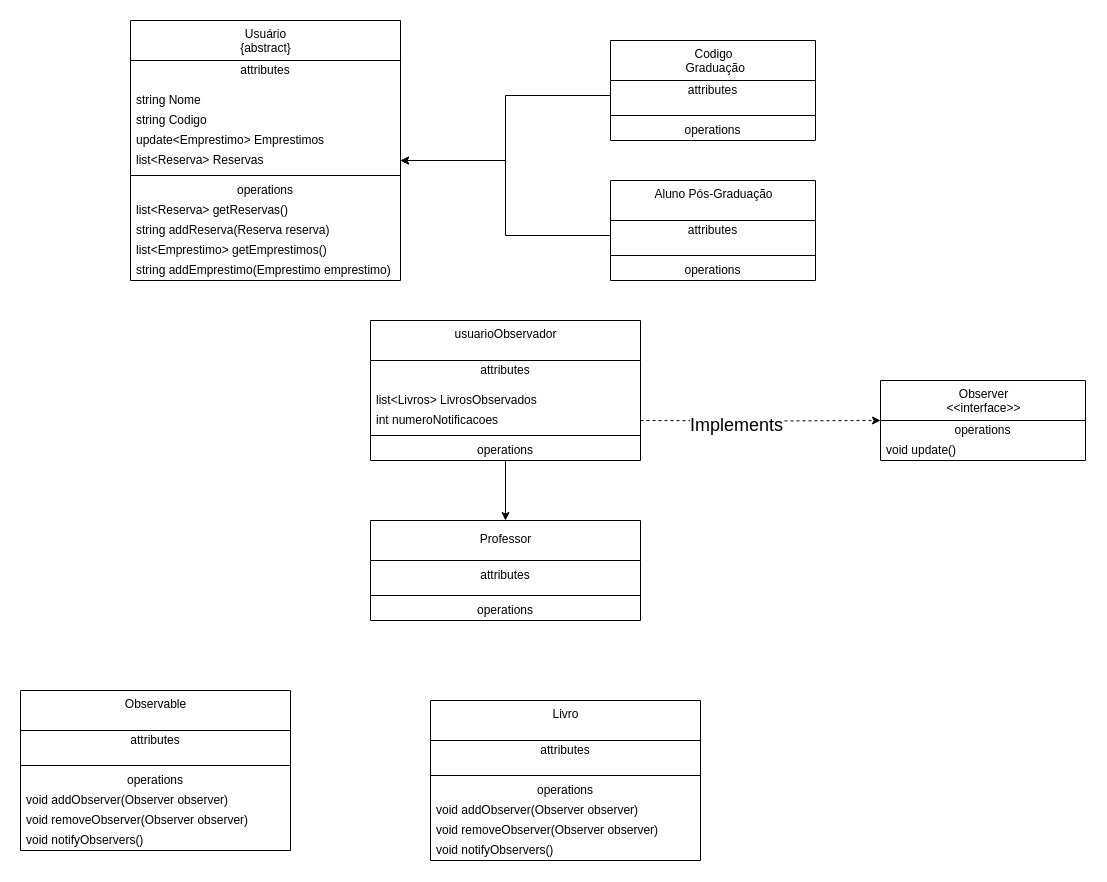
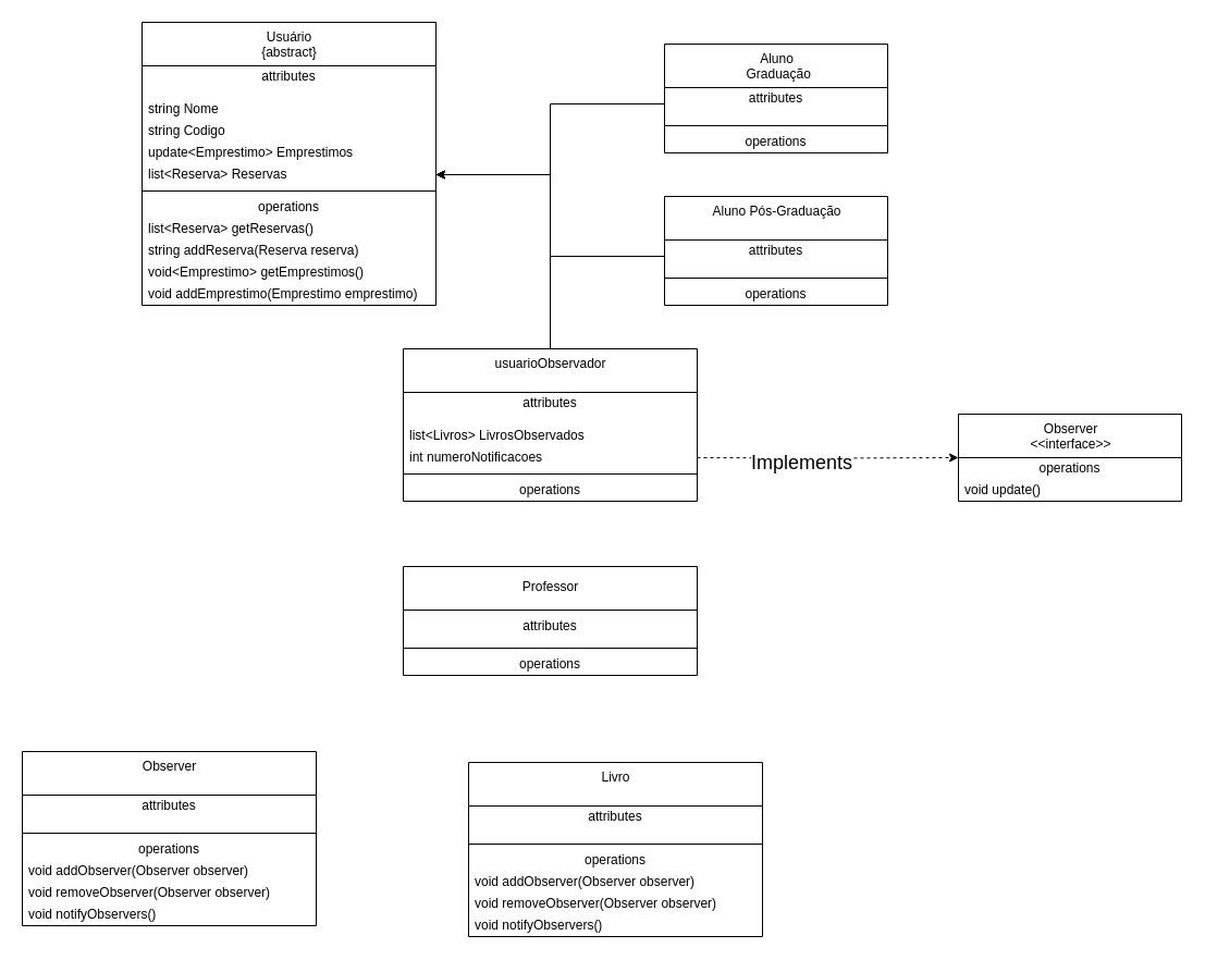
  <mxCell id="0" />
  <mxCell id="1" parent="0" />
  <mxCell id="2" value="&lt;div&gt;Usuário&lt;/div&gt;&lt;div&gt;{abstract}&lt;br&gt;&lt;/div&gt;" style="swimlane;fontStyle=0;align=center;verticalAlign=top;childLayout=stackLayout;horizontal=1;startSize=40;horizontalStack=0;resizeParent=1;resizeParentMax=0;resizeLast=0;collapsible=0;marginBottom=0;html=1;swimlaneLine=1;strokeColor=default;fillColor=default;" vertex="1" parent="1"><mxGeometry x="130" y="20" width="270" height="260" as="geometry" /></mxCell>
  <mxCell id="3" value="&lt;div&gt;attributes&lt;/div&gt;&lt;div&gt;&lt;br&gt;&lt;/div&gt;&lt;div&gt;&lt;br&gt;&lt;/div&gt;&lt;div&gt;&lt;br&gt;&lt;/div&gt;&lt;div&gt;&lt;br&gt;&lt;/div&gt;" style="text;html=1;strokeColor=none;fillColor=none;align=center;verticalAlign=middle;spacingLeft=4;spacingRight=4;overflow=hidden;rotatable=0;points=[[0,0.5],[1,0.5]];portConstraint=eastwest;" vertex="1" parent="2"><mxGeometry y="40" width="270" height="30" as="geometry" /></mxCell>
  <mxCell id="4" value="string Nome" style="text;html=1;strokeColor=none;fillColor=none;align=left;verticalAlign=middle;spacingLeft=4;spacingRight=4;overflow=hidden;rotatable=0;points=[[0,0.5],[1,0.5]];portConstraint=eastwest;" vertex="1" parent="2"><mxGeometry y="70" width="270" height="20" as="geometry" /></mxCell>
  <mxCell id="5" value="string Codigo" style="text;html=1;strokeColor=none;fillColor=none;align=left;verticalAlign=middle;spacingLeft=4;spacingRight=4;overflow=hidden;rotatable=0;points=[[0,0.5],[1,0.5]];portConstraint=eastwest;" vertex="1" parent="2"><mxGeometry y="90" width="270" height="20" as="geometry" /></mxCell>
  <mxCell id="6" value="update&amp;lt;Emprestimo&amp;gt; Emprestimos" style="text;html=1;strokeColor=none;fillColor=none;align=left;verticalAlign=middle;spacingLeft=4;spacingRight=4;overflow=hidden;rotatable=0;points=[[0,0.5],[1,0.5]];portConstraint=eastwest;" vertex="1" parent="2"><mxGeometry y="110" width="270" height="20" as="geometry" /></mxCell>
  <mxCell id="7" value="list&amp;lt;Reserva&amp;gt; Reservas" style="text;html=1;strokeColor=none;fillColor=none;align=left;verticalAlign=middle;spacingLeft=4;spacingRight=4;overflow=hidden;rotatable=0;points=[[0,0.5],[1,0.5]];portConstraint=eastwest;" vertex="1" parent="2"><mxGeometry y="130" width="270" height="20" as="geometry" /></mxCell>
  <mxCell id="8" value="" style="line;strokeWidth=1;fillColor=none;align=left;verticalAlign=middle;spacingTop=-1;spacingLeft=3;spacingRight=3;rotatable=0;labelPosition=right;points=[];portConstraint=eastwest;" vertex="1" parent="2"><mxGeometry y="150" width="270" height="10" as="geometry" /></mxCell>
  <mxCell id="9" value="operations" style="text;html=1;strokeColor=none;fillColor=none;align=center;verticalAlign=middle;spacingLeft=4;spacingRight=4;overflow=hidden;rotatable=0;points=[[0,0.5],[1,0.5]];portConstraint=eastwest;" vertex="1" parent="2"><mxGeometry y="160" width="270" height="20" as="geometry" /></mxCell>
  <mxCell id="10" value="list&amp;lt;Reserva&amp;gt; getReservas()" style="text;html=1;strokeColor=none;fillColor=none;align=left;verticalAlign=middle;spacingLeft=4;spacingRight=4;overflow=hidden;rotatable=0;points=[[0,0.5],[1,0.5]];portConstraint=eastwest;" vertex="1" parent="2"><mxGeometry y="180" width="270" height="20" as="geometry" /></mxCell>
  <mxCell id="11" value="string addReserva(Reserva reserva)" style="text;html=1;strokeColor=none;fillColor=none;align=left;verticalAlign=middle;spacingLeft=4;spacingRight=4;overflow=hidden;rotatable=0;points=[[0,0.5],[1,0.5]];portConstraint=eastwest;" vertex="1" parent="2"><mxGeometry y="200" width="270" height="20" as="geometry" /></mxCell>
- <mxCell id="12" value="list&amp;lt;Emprestimo&amp;gt; getEmprestimos()" style="text;html=1;strokeColor=none;fillColor=none;align=left;verticalAlign=middle;spacingLeft=4;spacingRight=4;overflow=hidden;rotatable=0;points=[[0,0.5],[1,0.5]];portConstraint=eastwest;" vertex="1" parent="2"><mxGeometry y="220" width="270" height="20" as="geometry" /></mxCell>
- <mxCell id="13" value="string addEmprestimo(Emprestimo emprestimo)" style="text;html=1;strokeColor=none;fillColor=none;align=left;verticalAlign=middle;spacingLeft=4;spacingRight=4;overflow=hidden;rotatable=0;points=[[0,0.5],[1,0.5]];portConstraint=eastwest;" vertex="1" parent="2"><mxGeometry y="240" width="270" height="20" as="geometry" /></mxCell>
+ <mxCell id="12" value="void&amp;lt;Emprestimo&amp;gt; getEmprestimos()" style="text;html=1;strokeColor=none;fillColor=none;align=left;verticalAlign=middle;spacingLeft=4;spacingRight=4;overflow=hidden;rotatable=0;points=[[0,0.5],[1,0.5]];portConstraint=eastwest;" vertex="1" parent="2"><mxGeometry y="220" width="270" height="20" as="geometry" /></mxCell>
+ <mxCell id="13" value="void addEmprestimo(Emprestimo emprestimo)" style="text;html=1;strokeColor=none;fillColor=none;align=left;verticalAlign=middle;spacingLeft=4;spacingRight=4;overflow=hidden;rotatable=0;points=[[0,0.5],[1,0.5]];portConstraint=eastwest;" vertex="1" parent="2"><mxGeometry y="240" width="270" height="20" as="geometry" /></mxCell>
  <mxCell id="14" style="edgeStyle=orthogonalEdgeStyle;rounded=0;orthogonalLoop=1;jettySize=auto;html=1;entryX=1;entryY=0.5;entryDx=0;entryDy=0;exitX=0;exitY=0.5;exitDx=0;exitDy=0;" edge="1" parent="1" source="16" target="7"><mxGeometry relative="1" as="geometry" /></mxCell>
- <mxCell id="15" value="&lt;div&gt;Codigo&lt;br&gt;&lt;/div&gt;&amp;nbsp;Graduação" style="swimlane;fontStyle=0;align=center;verticalAlign=top;childLayout=stackLayout;horizontal=1;startSize=40;horizontalStack=0;resizeParent=1;resizeParentMax=0;resizeLast=0;collapsible=0;marginBottom=0;html=1;swimlaneLine=1;strokeColor=default;fillColor=default;" vertex="1" parent="1"><mxGeometry x="610" y="40" width="205" height="100" as="geometry" /></mxCell>
+ <mxCell id="15" value="&lt;div&gt;Aluno&lt;br&gt;&lt;/div&gt;&amp;nbsp;Graduação" style="swimlane;fontStyle=0;align=center;verticalAlign=top;childLayout=stackLayout;horizontal=1;startSize=40;horizontalStack=0;resizeParent=1;resizeParentMax=0;resizeLast=0;collapsible=0;marginBottom=0;html=1;swimlaneLine=1;strokeColor=default;fillColor=default;" vertex="1" parent="1"><mxGeometry x="610" y="40" width="205" height="100" as="geometry" /></mxCell>
  <mxCell id="16" value="&lt;div&gt;attributes&lt;/div&gt;&lt;div&gt;&lt;br&gt;&lt;/div&gt;&lt;div&gt;&lt;br&gt;&lt;/div&gt;&lt;div&gt;&lt;br&gt;&lt;/div&gt;&lt;div&gt;&lt;br&gt;&lt;/div&gt;" style="text;html=1;strokeColor=none;fillColor=none;align=center;verticalAlign=middle;spacingLeft=4;spacingRight=4;overflow=hidden;rotatable=0;points=[[0,0.5],[1,0.5]];portConstraint=eastwest;" vertex="1" parent="15"><mxGeometry y="40" width="205" height="30" as="geometry" /></mxCell>
  <mxCell id="17" value="" style="line;strokeWidth=1;fillColor=none;align=left;verticalAlign=middle;spacingTop=-1;spacingLeft=3;spacingRight=3;rotatable=0;labelPosition=right;points=[];portConstraint=eastwest;" vertex="1" parent="15"><mxGeometry y="70" width="205" height="10" as="geometry" /></mxCell>
  <mxCell id="18" value="operations" style="text;html=1;strokeColor=none;fillColor=none;align=center;verticalAlign=middle;spacingLeft=4;spacingRight=4;overflow=hidden;rotatable=0;points=[[0,0.5],[1,0.5]];portConstraint=eastwest;" vertex="1" parent="15"><mxGeometry y="80" width="205" height="20" as="geometry" /></mxCell>
- <mxCell id="20" style="edgeStyle=orthogonalEdgeStyle;rounded=0;orthogonalLoop=1;jettySize=auto;html=1;fontSize=18;" edge="1" parent="1" source="21" target="37"><mxGeometry relative="1" as="geometry" /></mxCell>
+ <mxCell id="19" style="edgeStyle=orthogonalEdgeStyle;rounded=0;orthogonalLoop=1;jettySize=auto;html=1;entryX=1;entryY=0.5;entryDx=0;entryDy=0;" edge="1" parent="1" source="21" target="7"><mxGeometry relative="1" as="geometry" /></mxCell>
  <mxCell id="21" value="usuarioObservador" style="swimlane;fontStyle=0;align=center;verticalAlign=top;childLayout=stackLayout;horizontal=1;startSize=40;horizontalStack=0;resizeParent=1;resizeParentMax=0;resizeLast=0;collapsible=0;marginBottom=0;html=1;swimlaneLine=1;strokeColor=default;fillColor=default;" vertex="1" parent="1"><mxGeometry x="370" y="320" width="270" height="140" as="geometry" /></mxCell>
  <mxCell id="22" value="&lt;div&gt;attributes&lt;/div&gt;&lt;div&gt;&lt;br&gt;&lt;/div&gt;&lt;div&gt;&lt;br&gt;&lt;/div&gt;&lt;div&gt;&lt;br&gt;&lt;/div&gt;&lt;div&gt;&lt;br&gt;&lt;/div&gt;" style="text;html=1;strokeColor=none;fillColor=none;align=center;verticalAlign=middle;spacingLeft=4;spacingRight=4;overflow=hidden;rotatable=0;points=[[0,0.5],[1,0.5]];portConstraint=eastwest;" vertex="1" parent="21"><mxGeometry y="40" width="270" height="30" as="geometry" /></mxCell>
  <mxCell id="23" value="list&amp;lt;Livros&amp;gt; LivrosObservados" style="text;html=1;strokeColor=none;fillColor=none;align=left;verticalAlign=middle;spacingLeft=4;spacingRight=4;overflow=hidden;rotatable=0;points=[[0,0.5],[1,0.5]];portConstraint=eastwest;" vertex="1" parent="21"><mxGeometry y="70" width="270" height="20" as="geometry" /></mxCell>
  <mxCell id="24" value="int numeroNotificacoes" style="text;html=1;strokeColor=none;fillColor=none;align=left;verticalAlign=middle;spacingLeft=4;spacingRight=4;overflow=hidden;rotatable=0;points=[[0,0.5],[1,0.5]];portConstraint=eastwest;" vertex="1" parent="21"><mxGeometry y="90" width="270" height="20" as="geometry" /></mxCell>
  <mxCell id="25" value="" style="line;strokeWidth=1;fillColor=none;align=left;verticalAlign=middle;spacingTop=-1;spacingLeft=3;spacingRight=3;rotatable=0;labelPosition=right;points=[];portConstraint=eastwest;" vertex="1" parent="21"><mxGeometry y="110" width="270" height="10" as="geometry" /></mxCell>
  <mxCell id="26" value="operations" style="text;html=1;strokeColor=none;fillColor=none;align=center;verticalAlign=middle;spacingLeft=4;spacingRight=4;overflow=hidden;rotatable=0;points=[[0,0.5],[1,0.5]];portConstraint=eastwest;" vertex="1" parent="21"><mxGeometry y="120" width="270" height="20" as="geometry" /></mxCell>
  <mxCell id="27" value="Aluno Pós-Graduação" style="swimlane;fontStyle=0;align=center;verticalAlign=top;childLayout=stackLayout;horizontal=1;startSize=40;horizontalStack=0;resizeParent=1;resizeParentMax=0;resizeLast=0;collapsible=0;marginBottom=0;html=1;swimlaneLine=1;strokeColor=default;fillColor=default;" vertex="1" parent="1"><mxGeometry x="610" y="180" width="205" height="100" as="geometry" /></mxCell>
  <mxCell id="28" value="&lt;div&gt;attributes&lt;/div&gt;&lt;div&gt;&lt;br&gt;&lt;/div&gt;&lt;div&gt;&lt;br&gt;&lt;/div&gt;&lt;div&gt;&lt;br&gt;&lt;/div&gt;&lt;div&gt;&lt;br&gt;&lt;/div&gt;" style="text;html=1;strokeColor=none;fillColor=none;align=center;verticalAlign=middle;spacingLeft=4;spacingRight=4;overflow=hidden;rotatable=0;points=[[0,0.5],[1,0.5]];portConstraint=eastwest;" vertex="1" parent="27"><mxGeometry y="40" width="205" height="30" as="geometry" /></mxCell>
  <mxCell id="29" value="" style="line;strokeWidth=1;fillColor=none;align=left;verticalAlign=middle;spacingTop=-1;spacingLeft=3;spacingRight=3;rotatable=0;labelPosition=right;points=[];portConstraint=eastwest;" vertex="1" parent="27"><mxGeometry y="70" width="205" height="10" as="geometry" /></mxCell>
  <mxCell id="30" value="operations" style="text;html=1;strokeColor=none;fillColor=none;align=center;verticalAlign=middle;spacingLeft=4;spacingRight=4;overflow=hidden;rotatable=0;points=[[0,0.5],[1,0.5]];portConstraint=eastwest;" vertex="1" parent="27"><mxGeometry y="80" width="205" height="20" as="geometry" /></mxCell>
  <mxCell id="31" style="edgeStyle=orthogonalEdgeStyle;rounded=0;orthogonalLoop=1;jettySize=auto;html=1;entryX=1;entryY=0.5;entryDx=0;entryDy=0;" edge="1" parent="1" source="28" target="7"><mxGeometry relative="1" as="geometry" /></mxCell>
  <mxCell id="32" style="edgeStyle=orthogonalEdgeStyle;rounded=0;orthogonalLoop=1;jettySize=auto;html=1;fontSize=18;dashed=1;entryX=0;entryY=0.5;entryDx=0;entryDy=0;" edge="1" parent="1" target="34"><mxGeometry relative="1" as="geometry"><mxPoint x="640" y="420" as="sourcePoint" /><mxPoint x="890" y="420" as="targetPoint" /></mxGeometry></mxCell>
  <mxCell id="33" value="Implements" style="edgeLabel;html=1;align=center;verticalAlign=middle;resizable=0;points=[];fontSize=18;" vertex="1" connectable="0" parent="32"><mxGeometry x="-0.201" y="-4" relative="1" as="geometry"><mxPoint as="offset" /></mxGeometry></mxCell>
  <mxCell id="34" value="&lt;div&gt;Observer&lt;/div&gt;&lt;div&gt;&amp;lt;&amp;lt;interface&amp;gt;&amp;gt;&lt;br&gt;&lt;/div&gt;" style="swimlane;fontStyle=0;align=center;verticalAlign=top;childLayout=stackLayout;horizontal=1;startSize=40;horizontalStack=0;resizeParent=1;resizeParentMax=0;resizeLast=0;collapsible=0;marginBottom=0;html=1;swimlaneLine=1;strokeColor=default;fillColor=default;" vertex="1" parent="1"><mxGeometry x="880" y="380" width="205" height="80" as="geometry" /></mxCell>
  <mxCell id="35" value="operations" style="text;html=1;strokeColor=none;fillColor=none;align=center;verticalAlign=middle;spacingLeft=4;spacingRight=4;overflow=hidden;rotatable=0;points=[[0,0.5],[1,0.5]];portConstraint=eastwest;" vertex="1" parent="34"><mxGeometry y="40" width="205" height="20" as="geometry" /></mxCell>
  <mxCell id="36" value="void update()" style="text;html=1;strokeColor=none;fillColor=none;align=left;verticalAlign=middle;spacingLeft=4;spacingRight=4;overflow=hidden;rotatable=0;points=[[0,0.5],[1,0.5]];portConstraint=eastwest;" vertex="1" parent="34"><mxGeometry y="60" width="205" height="20" as="geometry" /></mxCell>
  <mxCell id="37" value="&lt;font style=&quot;font-size: 12px;&quot;&gt;Professor&lt;/font&gt;" style="swimlane;fontStyle=0;align=center;verticalAlign=top;childLayout=stackLayout;horizontal=1;startSize=40;horizontalStack=0;resizeParent=1;resizeParentMax=0;resizeLast=0;collapsible=0;marginBottom=0;html=1;swimlaneLine=1;strokeColor=default;fillColor=default;fontSize=18;" vertex="1" parent="1"><mxGeometry x="370" y="520" width="270" height="100" as="geometry" /></mxCell>
  <mxCell id="38" value="&lt;div&gt;attributes&lt;/div&gt;" style="text;html=1;strokeColor=none;fillColor=none;align=center;verticalAlign=middle;spacingLeft=4;spacingRight=4;overflow=hidden;rotatable=0;points=[[0,0.5],[1,0.5]];portConstraint=eastwest;" vertex="1" parent="37"><mxGeometry y="40" width="270" height="30" as="geometry" /></mxCell>
  <mxCell id="39" value="" style="line;strokeWidth=1;fillColor=none;align=left;verticalAlign=middle;spacingTop=-1;spacingLeft=3;spacingRight=3;rotatable=0;labelPosition=right;points=[];portConstraint=eastwest;" vertex="1" parent="37"><mxGeometry y="70" width="270" height="10" as="geometry" /></mxCell>
  <mxCell id="40" value="operations" style="text;html=1;strokeColor=none;fillColor=none;align=center;verticalAlign=middle;spacingLeft=4;spacingRight=4;overflow=hidden;rotatable=0;points=[[0,0.5],[1,0.5]];portConstraint=eastwest;" vertex="1" parent="37"><mxGeometry y="80" width="270" height="20" as="geometry" /></mxCell>
- <mxCell id="41" value="Observable" style="swimlane;fontStyle=0;align=center;verticalAlign=top;childLayout=stackLayout;horizontal=1;startSize=40;horizontalStack=0;resizeParent=1;resizeParentMax=0;resizeLast=0;collapsible=0;marginBottom=0;html=1;swimlaneLine=1;strokeColor=default;fillColor=default;" vertex="1" parent="1"><mxGeometry x="20" y="690" width="270" height="160" as="geometry" /></mxCell>
+ <mxCell id="41" value="Observer" style="swimlane;fontStyle=0;align=center;verticalAlign=top;childLayout=stackLayout;horizontal=1;startSize=40;horizontalStack=0;resizeParent=1;resizeParentMax=0;resizeLast=0;collapsible=0;marginBottom=0;html=1;swimlaneLine=1;strokeColor=default;fillColor=default;" vertex="1" parent="1"><mxGeometry x="20" y="690" width="270" height="160" as="geometry" /></mxCell>
  <mxCell id="42" value="&lt;div&gt;attributes&lt;/div&gt;&lt;div&gt;&lt;br&gt;&lt;/div&gt;&lt;div&gt;&lt;br&gt;&lt;/div&gt;&lt;div&gt;&lt;br&gt;&lt;/div&gt;&lt;div&gt;&lt;br&gt;&lt;/div&gt;" style="text;html=1;strokeColor=none;fillColor=none;align=center;verticalAlign=middle;spacingLeft=4;spacingRight=4;overflow=hidden;rotatable=0;points=[[0,0.5],[1,0.5]];portConstraint=eastwest;" vertex="1" parent="41"><mxGeometry y="40" width="270" height="30" as="geometry" /></mxCell>
  <mxCell id="43" value="" style="line;strokeWidth=1;fillColor=none;align=left;verticalAlign=middle;spacingTop=-1;spacingLeft=3;spacingRight=3;rotatable=0;labelPosition=right;points=[];portConstraint=eastwest;" vertex="1" parent="41"><mxGeometry y="70" width="270" height="10" as="geometry" /></mxCell>
  <mxCell id="44" value="operations" style="text;html=1;strokeColor=none;fillColor=none;align=center;verticalAlign=middle;spacingLeft=4;spacingRight=4;overflow=hidden;rotatable=0;points=[[0,0.5],[1,0.5]];portConstraint=eastwest;" vertex="1" parent="41"><mxGeometry y="80" width="270" height="20" as="geometry" /></mxCell>
  <mxCell id="45" value="void addObserver(Observer observer)" style="text;html=1;strokeColor=none;fillColor=none;align=left;verticalAlign=middle;spacingLeft=4;spacingRight=4;overflow=hidden;rotatable=0;points=[[0,0.5],[1,0.5]];portConstraint=eastwest;" vertex="1" parent="41"><mxGeometry y="100" width="270" height="20" as="geometry" /></mxCell>
  <mxCell id="46" value="void removeObserver(Observer observer)" style="text;html=1;strokeColor=none;fillColor=none;align=left;verticalAlign=middle;spacingLeft=4;spacingRight=4;overflow=hidden;rotatable=0;points=[[0,0.5],[1,0.5]];portConstraint=eastwest;" vertex="1" parent="41"><mxGeometry y="120" width="270" height="20" as="geometry" /></mxCell>
  <mxCell id="47" value="void notifyObservers()" style="text;html=1;strokeColor=none;fillColor=none;align=left;verticalAlign=middle;spacingLeft=4;spacingRight=4;overflow=hidden;rotatable=0;points=[[0,0.5],[1,0.5]];portConstraint=eastwest;" vertex="1" parent="41"><mxGeometry y="140" width="270" height="20" as="geometry" /></mxCell>
  <mxCell id="48" value="Livro" style="swimlane;fontStyle=0;align=center;verticalAlign=top;childLayout=stackLayout;horizontal=1;startSize=40;horizontalStack=0;resizeParent=1;resizeParentMax=0;resizeLast=0;collapsible=0;marginBottom=0;html=1;swimlaneLine=1;strokeColor=default;fillColor=default;" vertex="1" parent="1"><mxGeometry x="430" y="700" width="270" height="160" as="geometry" /></mxCell>
  <mxCell id="49" value="&lt;div&gt;attributes&lt;/div&gt;&lt;div&gt;&lt;br&gt;&lt;/div&gt;&lt;div&gt;&lt;br&gt;&lt;/div&gt;&lt;div&gt;&lt;br&gt;&lt;/div&gt;&lt;div&gt;&lt;br&gt;&lt;/div&gt;" style="text;html=1;strokeColor=none;fillColor=none;align=center;verticalAlign=middle;spacingLeft=4;spacingRight=4;overflow=hidden;rotatable=0;points=[[0,0.5],[1,0.5]];portConstraint=eastwest;" vertex="1" parent="48"><mxGeometry y="40" width="270" height="30" as="geometry" /></mxCell>
  <mxCell id="50" value="" style="line;strokeWidth=1;fillColor=none;align=left;verticalAlign=middle;spacingTop=-1;spacingLeft=3;spacingRight=3;rotatable=0;labelPosition=right;points=[];portConstraint=eastwest;" vertex="1" parent="48"><mxGeometry y="70" width="270" height="10" as="geometry" /></mxCell>
  <mxCell id="51" value="operations" style="text;html=1;strokeColor=none;fillColor=none;align=center;verticalAlign=middle;spacingLeft=4;spacingRight=4;overflow=hidden;rotatable=0;points=[[0,0.5],[1,0.5]];portConstraint=eastwest;" vertex="1" parent="48"><mxGeometry y="80" width="270" height="20" as="geometry" /></mxCell>
  <mxCell id="52" value="void addObserver(Observer observer)" style="text;html=1;strokeColor=none;fillColor=none;align=left;verticalAlign=middle;spacingLeft=4;spacingRight=4;overflow=hidden;rotatable=0;points=[[0,0.5],[1,0.5]];portConstraint=eastwest;" vertex="1" parent="48"><mxGeometry y="100" width="270" height="20" as="geometry" /></mxCell>
  <mxCell id="53" value="void removeObserver(Observer observer)" style="text;html=1;strokeColor=none;fillColor=none;align=left;verticalAlign=middle;spacingLeft=4;spacingRight=4;overflow=hidden;rotatable=0;points=[[0,0.5],[1,0.5]];portConstraint=eastwest;" vertex="1" parent="48"><mxGeometry y="120" width="270" height="20" as="geometry" /></mxCell>
  <mxCell id="54" value="void notifyObservers()" style="text;html=1;strokeColor=none;fillColor=none;align=left;verticalAlign=middle;spacingLeft=4;spacingRight=4;overflow=hidden;rotatable=0;points=[[0,0.5],[1,0.5]];portConstraint=eastwest;" vertex="1" parent="48"><mxGeometry y="140" width="270" height="20" as="geometry" /></mxCell>
